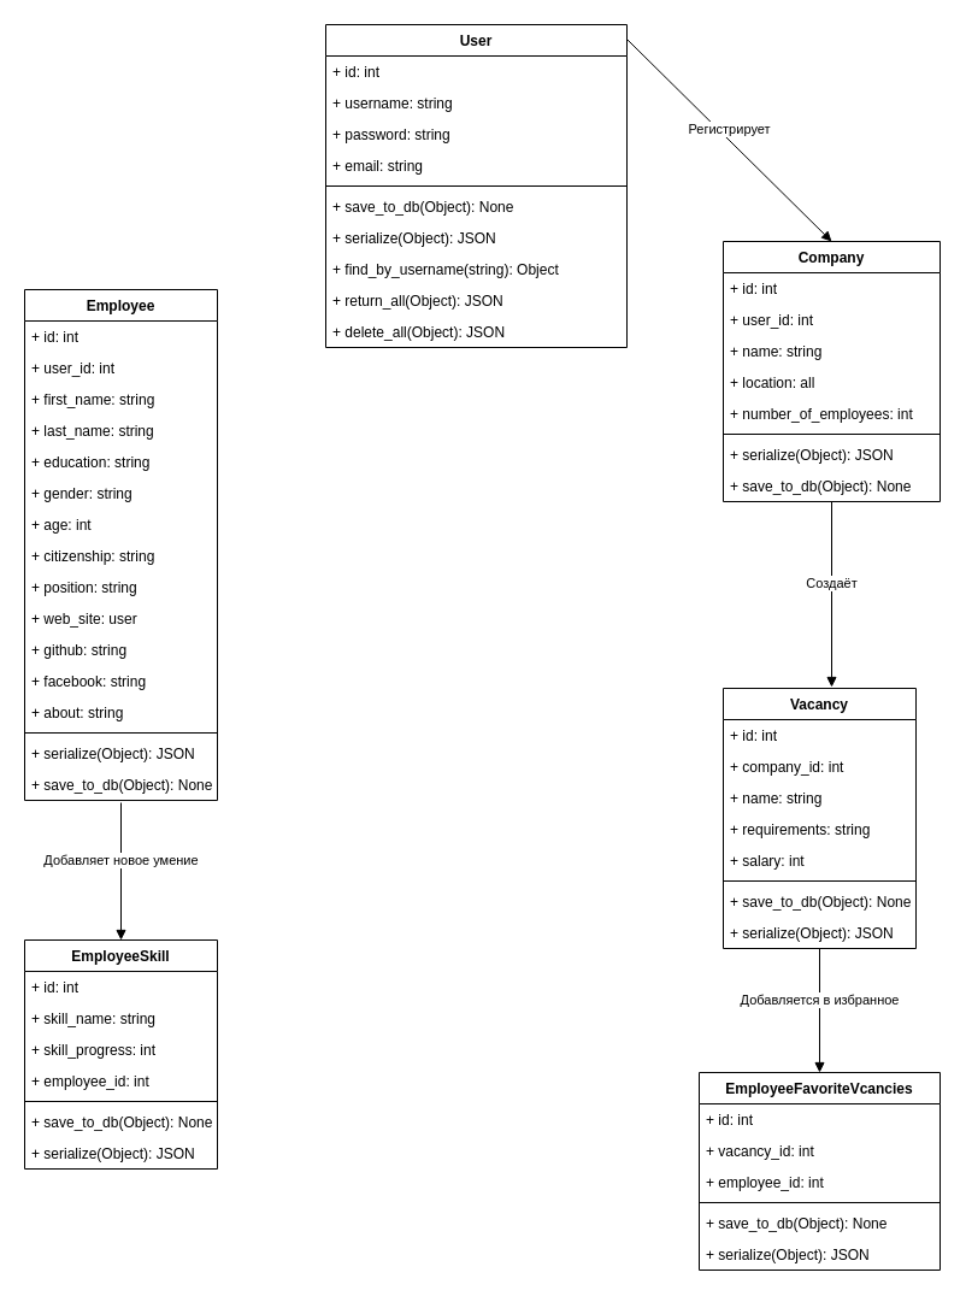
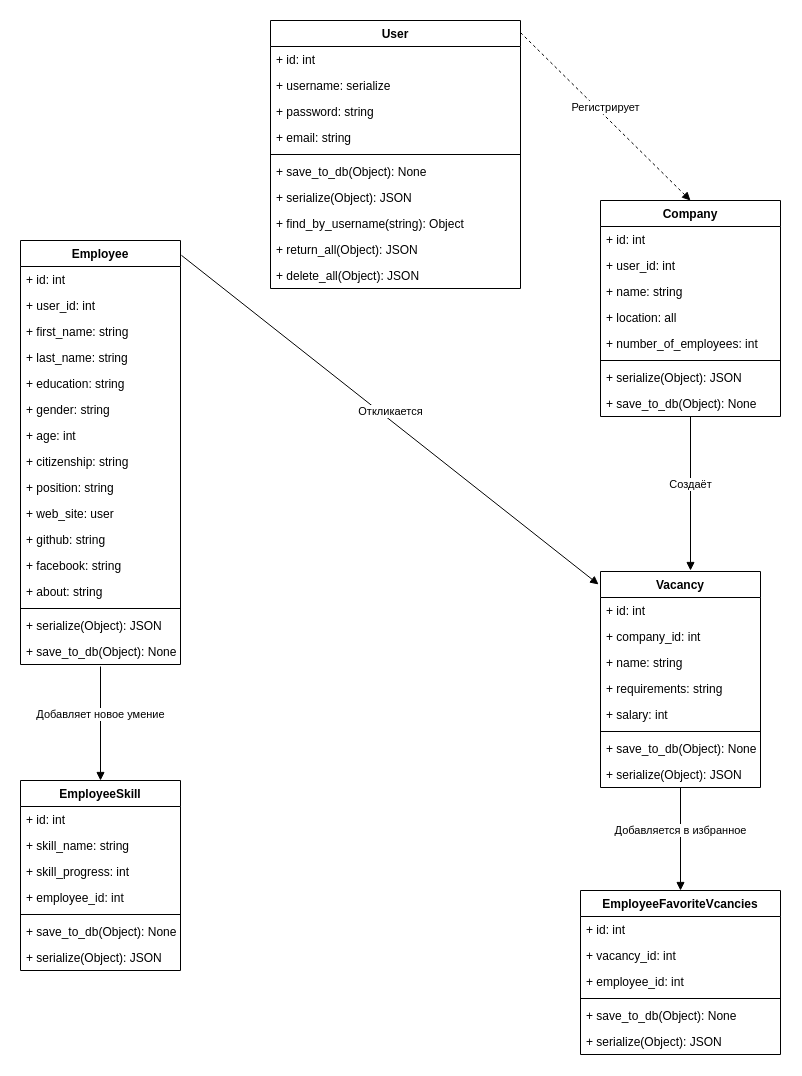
  <mxCell id="0" />
  <mxCell id="1" parent="0" />
  <mxCell id="2" value="Company" style="swimlane;fontStyle=1;align=center;verticalAlign=top;childLayout=stackLayout;horizontal=1;startSize=26;horizontalStack=0;resizeParent=1;resizeParentMax=0;resizeLast=0;collapsible=1;marginBottom=0;" vertex="1" parent="1"><mxGeometry x="600" y="200" width="180" height="216" as="geometry" /></mxCell>
  <mxCell id="3" value="+ id: int" style="text;strokeColor=none;fillColor=none;align=left;verticalAlign=top;spacingLeft=4;spacingRight=4;overflow=hidden;rotatable=0;points=[[0,0.5],[1,0.5]];portConstraint=eastwest;" vertex="1" parent="2"><mxGeometry y="26" width="180" height="26" as="geometry" /></mxCell>
  <mxCell id="4" value="+ user_id: int" style="text;strokeColor=none;fillColor=none;align=left;verticalAlign=top;spacingLeft=4;spacingRight=4;overflow=hidden;rotatable=0;points=[[0,0.5],[1,0.5]];portConstraint=eastwest;" vertex="1" parent="2"><mxGeometry y="52" width="180" height="26" as="geometry" /></mxCell>
  <mxCell id="5" value="+ name: string" style="text;strokeColor=none;fillColor=none;align=left;verticalAlign=top;spacingLeft=4;spacingRight=4;overflow=hidden;rotatable=0;points=[[0,0.5],[1,0.5]];portConstraint=eastwest;" vertex="1" parent="2"><mxGeometry y="78" width="180" height="26" as="geometry" /></mxCell>
  <mxCell id="6" value="+ location: all" style="text;strokeColor=none;fillColor=none;align=left;verticalAlign=top;spacingLeft=4;spacingRight=4;overflow=hidden;rotatable=0;points=[[0,0.5],[1,0.5]];portConstraint=eastwest;" vertex="1" parent="2"><mxGeometry y="104" width="180" height="26" as="geometry" /></mxCell>
  <mxCell id="7" value="+ number_of_employees: int" style="text;strokeColor=none;fillColor=none;align=left;verticalAlign=top;spacingLeft=4;spacingRight=4;overflow=hidden;rotatable=0;points=[[0,0.5],[1,0.5]];portConstraint=eastwest;" vertex="1" parent="2"><mxGeometry y="130" width="180" height="26" as="geometry" /></mxCell>
  <mxCell id="8" value="" style="line;strokeWidth=1;fillColor=none;align=left;verticalAlign=middle;spacingTop=-1;spacingLeft=3;spacingRight=3;rotatable=0;labelPosition=right;points=[];portConstraint=eastwest;" vertex="1" parent="2"><mxGeometry y="156" width="180" height="8" as="geometry" /></mxCell>
  <mxCell id="9" value="+ serialize(Object): JSON" style="text;strokeColor=none;fillColor=none;align=left;verticalAlign=top;spacingLeft=4;spacingRight=4;overflow=hidden;rotatable=0;points=[[0,0.5],[1,0.5]];portConstraint=eastwest;" vertex="1" parent="2"><mxGeometry y="164" width="180" height="26" as="geometry" /></mxCell>
  <mxCell id="10" value="+ save_to_db(Object): None" style="text;strokeColor=none;fillColor=none;align=left;verticalAlign=top;spacingLeft=4;spacingRight=4;overflow=hidden;rotatable=0;points=[[0,0.5],[1,0.5]];portConstraint=eastwest;" vertex="1" parent="2"><mxGeometry y="190" width="180" height="26" as="geometry" /></mxCell>
  <mxCell id="11" value="Employee" style="swimlane;fontStyle=1;align=center;verticalAlign=top;childLayout=stackLayout;horizontal=1;startSize=26;horizontalStack=0;resizeParent=1;resizeParentMax=0;resizeLast=0;collapsible=1;marginBottom=0;" vertex="1" parent="1"><mxGeometry x="20" y="240" width="160" height="424" as="geometry" /></mxCell>
  <mxCell id="12" value="+ id: int" style="text;strokeColor=none;fillColor=none;align=left;verticalAlign=top;spacingLeft=4;spacingRight=4;overflow=hidden;rotatable=0;points=[[0,0.5],[1,0.5]];portConstraint=eastwest;" vertex="1" parent="11"><mxGeometry y="26" width="160" height="26" as="geometry" /></mxCell>
  <mxCell id="13" value="+ user_id: int" style="text;strokeColor=none;fillColor=none;align=left;verticalAlign=top;spacingLeft=4;spacingRight=4;overflow=hidden;rotatable=0;points=[[0,0.5],[1,0.5]];portConstraint=eastwest;" vertex="1" parent="11"><mxGeometry y="52" width="160" height="26" as="geometry" /></mxCell>
  <mxCell id="14" value="+ first_name: string" style="text;strokeColor=none;fillColor=none;align=left;verticalAlign=top;spacingLeft=4;spacingRight=4;overflow=hidden;rotatable=0;points=[[0,0.5],[1,0.5]];portConstraint=eastwest;" vertex="1" parent="11"><mxGeometry y="78" width="160" height="26" as="geometry" /></mxCell>
  <mxCell id="15" value="+ last_name: string" style="text;strokeColor=none;fillColor=none;align=left;verticalAlign=top;spacingLeft=4;spacingRight=4;overflow=hidden;rotatable=0;points=[[0,0.5],[1,0.5]];portConstraint=eastwest;" vertex="1" parent="11"><mxGeometry y="104" width="160" height="26" as="geometry" /></mxCell>
  <mxCell id="16" value="+ education: string" style="text;strokeColor=none;fillColor=none;align=left;verticalAlign=top;spacingLeft=4;spacingRight=4;overflow=hidden;rotatable=0;points=[[0,0.5],[1,0.5]];portConstraint=eastwest;" vertex="1" parent="11"><mxGeometry y="130" width="160" height="26" as="geometry" /></mxCell>
  <mxCell id="17" value="+ gender: string" style="text;strokeColor=none;fillColor=none;align=left;verticalAlign=top;spacingLeft=4;spacingRight=4;overflow=hidden;rotatable=0;points=[[0,0.5],[1,0.5]];portConstraint=eastwest;" vertex="1" parent="11"><mxGeometry y="156" width="160" height="26" as="geometry" /></mxCell>
  <mxCell id="18" value="+ age: int" style="text;strokeColor=none;fillColor=none;align=left;verticalAlign=top;spacingLeft=4;spacingRight=4;overflow=hidden;rotatable=0;points=[[0,0.5],[1,0.5]];portConstraint=eastwest;" vertex="1" parent="11"><mxGeometry y="182" width="160" height="26" as="geometry" /></mxCell>
  <mxCell id="19" value="+ citizenship: string" style="text;strokeColor=none;fillColor=none;align=left;verticalAlign=top;spacingLeft=4;spacingRight=4;overflow=hidden;rotatable=0;points=[[0,0.5],[1,0.5]];portConstraint=eastwest;" vertex="1" parent="11"><mxGeometry y="208" width="160" height="26" as="geometry" /></mxCell>
  <mxCell id="20" value="+ position: string" style="text;strokeColor=none;fillColor=none;align=left;verticalAlign=top;spacingLeft=4;spacingRight=4;overflow=hidden;rotatable=0;points=[[0,0.5],[1,0.5]];portConstraint=eastwest;" vertex="1" parent="11"><mxGeometry y="234" width="160" height="26" as="geometry" /></mxCell>
  <mxCell id="21" value="+ web_site: user" style="text;strokeColor=none;fillColor=none;align=left;verticalAlign=top;spacingLeft=4;spacingRight=4;overflow=hidden;rotatable=0;points=[[0,0.5],[1,0.5]];portConstraint=eastwest;" vertex="1" parent="11"><mxGeometry y="260" width="160" height="26" as="geometry" /></mxCell>
  <mxCell id="22" value="+ github: string" style="text;strokeColor=none;fillColor=none;align=left;verticalAlign=top;spacingLeft=4;spacingRight=4;overflow=hidden;rotatable=0;points=[[0,0.5],[1,0.5]];portConstraint=eastwest;" vertex="1" parent="11"><mxGeometry y="286" width="160" height="26" as="geometry" /></mxCell>
  <mxCell id="23" value="+ facebook: string" style="text;strokeColor=none;fillColor=none;align=left;verticalAlign=top;spacingLeft=4;spacingRight=4;overflow=hidden;rotatable=0;points=[[0,0.5],[1,0.5]];portConstraint=eastwest;" vertex="1" parent="11"><mxGeometry y="312" width="160" height="26" as="geometry" /></mxCell>
  <mxCell id="24" value="+ about: string" style="text;strokeColor=none;fillColor=none;align=left;verticalAlign=top;spacingLeft=4;spacingRight=4;overflow=hidden;rotatable=0;points=[[0,0.5],[1,0.5]];portConstraint=eastwest;" vertex="1" parent="11"><mxGeometry y="338" width="160" height="26" as="geometry" /></mxCell>
  <mxCell id="25" value="" style="line;strokeWidth=1;fillColor=none;align=left;verticalAlign=middle;spacingTop=-1;spacingLeft=3;spacingRight=3;rotatable=0;labelPosition=right;points=[];portConstraint=eastwest;" vertex="1" parent="11"><mxGeometry y="364" width="160" height="8" as="geometry" /></mxCell>
  <mxCell id="26" value="+ serialize(Object): JSON" style="text;strokeColor=none;fillColor=none;align=left;verticalAlign=top;spacingLeft=4;spacingRight=4;overflow=hidden;rotatable=0;points=[[0,0.5],[1,0.5]];portConstraint=eastwest;" vertex="1" parent="11"><mxGeometry y="372" width="160" height="26" as="geometry" /></mxCell>
  <mxCell id="27" value="+ save_to_db(Object): None" style="text;strokeColor=none;fillColor=none;align=left;verticalAlign=top;spacingLeft=4;spacingRight=4;overflow=hidden;rotatable=0;points=[[0,0.5],[1,0.5]];portConstraint=eastwest;" vertex="1" parent="11"><mxGeometry y="398" width="160" height="26" as="geometry" /></mxCell>
  <mxCell id="28" value="EmployeeSkill" style="swimlane;fontStyle=1;align=center;verticalAlign=top;childLayout=stackLayout;horizontal=1;startSize=26;horizontalStack=0;resizeParent=1;resizeParentMax=0;resizeLast=0;collapsible=1;marginBottom=0;" vertex="1" parent="1"><mxGeometry x="20" y="780" width="160" height="190" as="geometry" /></mxCell>
  <mxCell id="29" value="+ id: int" style="text;strokeColor=none;fillColor=none;align=left;verticalAlign=top;spacingLeft=4;spacingRight=4;overflow=hidden;rotatable=0;points=[[0,0.5],[1,0.5]];portConstraint=eastwest;" vertex="1" parent="28"><mxGeometry y="26" width="160" height="26" as="geometry" /></mxCell>
  <mxCell id="30" value="+ skill_name: string" style="text;strokeColor=none;fillColor=none;align=left;verticalAlign=top;spacingLeft=4;spacingRight=4;overflow=hidden;rotatable=0;points=[[0,0.5],[1,0.5]];portConstraint=eastwest;" vertex="1" parent="28"><mxGeometry y="52" width="160" height="26" as="geometry" /></mxCell>
  <mxCell id="31" value="+ skill_progress: int" style="text;strokeColor=none;fillColor=none;align=left;verticalAlign=top;spacingLeft=4;spacingRight=4;overflow=hidden;rotatable=0;points=[[0,0.5],[1,0.5]];portConstraint=eastwest;" vertex="1" parent="28"><mxGeometry y="78" width="160" height="26" as="geometry" /></mxCell>
  <mxCell id="32" value="+ employee_id: int" style="text;strokeColor=none;fillColor=none;align=left;verticalAlign=top;spacingLeft=4;spacingRight=4;overflow=hidden;rotatable=0;points=[[0,0.5],[1,0.5]];portConstraint=eastwest;" vertex="1" parent="28"><mxGeometry y="104" width="160" height="26" as="geometry" /></mxCell>
  <mxCell id="33" value="" style="line;strokeWidth=1;fillColor=none;align=left;verticalAlign=middle;spacingTop=-1;spacingLeft=3;spacingRight=3;rotatable=0;labelPosition=right;points=[];portConstraint=eastwest;" vertex="1" parent="28"><mxGeometry y="130" width="160" height="8" as="geometry" /></mxCell>
  <mxCell id="34" value="+ save_to_db(Object): None" style="text;strokeColor=none;fillColor=none;align=left;verticalAlign=top;spacingLeft=4;spacingRight=4;overflow=hidden;rotatable=0;points=[[0,0.5],[1,0.5]];portConstraint=eastwest;" vertex="1" parent="28"><mxGeometry y="138" width="160" height="26" as="geometry" /></mxCell>
  <mxCell id="35" value="+ serialize(Object): JSON" style="text;strokeColor=none;fillColor=none;align=left;verticalAlign=top;spacingLeft=4;spacingRight=4;overflow=hidden;rotatable=0;points=[[0,0.5],[1,0.5]];portConstraint=eastwest;" vertex="1" parent="28"><mxGeometry y="164" width="160" height="26" as="geometry" /></mxCell>
  <mxCell id="36" value="Vacancy" style="swimlane;fontStyle=1;align=center;verticalAlign=top;childLayout=stackLayout;horizontal=1;startSize=26;horizontalStack=0;resizeParent=1;resizeParentMax=0;resizeLast=0;collapsible=1;marginBottom=0;" vertex="1" parent="1"><mxGeometry x="600" y="571" width="160" height="216" as="geometry" /></mxCell>
  <mxCell id="37" value="+ id: int" style="text;strokeColor=none;fillColor=none;align=left;verticalAlign=top;spacingLeft=4;spacingRight=4;overflow=hidden;rotatable=0;points=[[0,0.5],[1,0.5]];portConstraint=eastwest;" vertex="1" parent="36"><mxGeometry y="26" width="160" height="26" as="geometry" /></mxCell>
  <mxCell id="38" value="+ company_id: int" style="text;strokeColor=none;fillColor=none;align=left;verticalAlign=top;spacingLeft=4;spacingRight=4;overflow=hidden;rotatable=0;points=[[0,0.5],[1,0.5]];portConstraint=eastwest;" vertex="1" parent="36"><mxGeometry y="52" width="160" height="26" as="geometry" /></mxCell>
  <mxCell id="39" value="+ name: string" style="text;strokeColor=none;fillColor=none;align=left;verticalAlign=top;spacingLeft=4;spacingRight=4;overflow=hidden;rotatable=0;points=[[0,0.5],[1,0.5]];portConstraint=eastwest;" vertex="1" parent="36"><mxGeometry y="78" width="160" height="26" as="geometry" /></mxCell>
  <mxCell id="40" value="+ requirements: string" style="text;strokeColor=none;fillColor=none;align=left;verticalAlign=top;spacingLeft=4;spacingRight=4;overflow=hidden;rotatable=0;points=[[0,0.5],[1,0.5]];portConstraint=eastwest;" vertex="1" parent="36"><mxGeometry y="104" width="160" height="26" as="geometry" /></mxCell>
  <mxCell id="41" value="+ salary: int" style="text;strokeColor=none;fillColor=none;align=left;verticalAlign=top;spacingLeft=4;spacingRight=4;overflow=hidden;rotatable=0;points=[[0,0.5],[1,0.5]];portConstraint=eastwest;" vertex="1" parent="36"><mxGeometry y="130" width="160" height="26" as="geometry" /></mxCell>
  <mxCell id="42" value="" style="line;strokeWidth=1;fillColor=none;align=left;verticalAlign=middle;spacingTop=-1;spacingLeft=3;spacingRight=3;rotatable=0;labelPosition=right;points=[];portConstraint=eastwest;" vertex="1" parent="36"><mxGeometry y="156" width="160" height="8" as="geometry" /></mxCell>
  <mxCell id="43" value="+ save_to_db(Object): None" style="text;strokeColor=none;fillColor=none;align=left;verticalAlign=top;spacingLeft=4;spacingRight=4;overflow=hidden;rotatable=0;points=[[0,0.5],[1,0.5]];portConstraint=eastwest;" vertex="1" parent="36"><mxGeometry y="164" width="160" height="26" as="geometry" /></mxCell>
  <mxCell id="44" value="+ serialize(Object): JSON" style="text;strokeColor=none;fillColor=none;align=left;verticalAlign=top;spacingLeft=4;spacingRight=4;overflow=hidden;rotatable=0;points=[[0,0.5],[1,0.5]];portConstraint=eastwest;" vertex="1" parent="36"><mxGeometry y="190" width="160" height="26" as="geometry" /></mxCell>
  <mxCell id="45" value="EmployeeFavoriteVcancies" style="swimlane;fontStyle=1;align=center;verticalAlign=top;childLayout=stackLayout;horizontal=1;startSize=26;horizontalStack=0;resizeParent=1;resizeParentMax=0;resizeLast=0;collapsible=1;marginBottom=0;" vertex="1" parent="1"><mxGeometry x="580" y="890" width="200" height="164" as="geometry" /></mxCell>
  <mxCell id="46" value="+ id: int" style="text;strokeColor=none;fillColor=none;align=left;verticalAlign=top;spacingLeft=4;spacingRight=4;overflow=hidden;rotatable=0;points=[[0,0.5],[1,0.5]];portConstraint=eastwest;" vertex="1" parent="45"><mxGeometry y="26" width="200" height="26" as="geometry" /></mxCell>
  <mxCell id="47" value="+ vacancy_id: int" style="text;strokeColor=none;fillColor=none;align=left;verticalAlign=top;spacingLeft=4;spacingRight=4;overflow=hidden;rotatable=0;points=[[0,0.5],[1,0.5]];portConstraint=eastwest;" vertex="1" parent="45"><mxGeometry y="52" width="200" height="26" as="geometry" /></mxCell>
  <mxCell id="48" value="+ employee_id: int" style="text;strokeColor=none;fillColor=none;align=left;verticalAlign=top;spacingLeft=4;spacingRight=4;overflow=hidden;rotatable=0;points=[[0,0.5],[1,0.5]];portConstraint=eastwest;" vertex="1" parent="45"><mxGeometry y="78" width="200" height="26" as="geometry" /></mxCell>
  <mxCell id="49" value="" style="line;strokeWidth=1;fillColor=none;align=left;verticalAlign=middle;spacingTop=-1;spacingLeft=3;spacingRight=3;rotatable=0;labelPosition=right;points=[];portConstraint=eastwest;" vertex="1" parent="45"><mxGeometry y="104" width="200" height="8" as="geometry" /></mxCell>
  <mxCell id="50" value="+ save_to_db(Object): None" style="text;strokeColor=none;fillColor=none;align=left;verticalAlign=top;spacingLeft=4;spacingRight=4;overflow=hidden;rotatable=0;points=[[0,0.5],[1,0.5]];portConstraint=eastwest;" vertex="1" parent="45"><mxGeometry y="112" width="200" height="26" as="geometry" /></mxCell>
  <mxCell id="51" value="+ serialize(Object): JSON" style="text;strokeColor=none;fillColor=none;align=left;verticalAlign=top;spacingLeft=4;spacingRight=4;overflow=hidden;rotatable=0;points=[[0,0.5],[1,0.5]];portConstraint=eastwest;" vertex="1" parent="45"><mxGeometry y="138" width="200" height="26" as="geometry" /></mxCell>
  <mxCell id="52" value="User" style="swimlane;fontStyle=1;align=center;verticalAlign=top;childLayout=stackLayout;horizontal=1;startSize=26;horizontalStack=0;resizeParent=1;resizeParentMax=0;resizeLast=0;collapsible=1;marginBottom=0;" vertex="1" parent="1"><mxGeometry x="270" y="20" width="250" height="268" as="geometry" /></mxCell>
  <mxCell id="53" value="+ id: int" style="text;strokeColor=none;fillColor=none;align=left;verticalAlign=top;spacingLeft=4;spacingRight=4;overflow=hidden;rotatable=0;points=[[0,0.5],[1,0.5]];portConstraint=eastwest;" vertex="1" parent="52"><mxGeometry y="26" width="250" height="26" as="geometry" /></mxCell>
- <mxCell id="54" value="+ username: string" style="text;strokeColor=none;fillColor=none;align=left;verticalAlign=top;spacingLeft=4;spacingRight=4;overflow=hidden;rotatable=0;points=[[0,0.5],[1,0.5]];portConstraint=eastwest;" vertex="1" parent="52"><mxGeometry y="52" width="250" height="26" as="geometry" /></mxCell>
+ <mxCell id="54" value="+ username: serialize" style="text;strokeColor=none;fillColor=none;align=left;verticalAlign=top;spacingLeft=4;spacingRight=4;overflow=hidden;rotatable=0;points=[[0,0.5],[1,0.5]];portConstraint=eastwest;" vertex="1" parent="52"><mxGeometry y="52" width="250" height="26" as="geometry" /></mxCell>
  <mxCell id="55" value="+ password: string" style="text;strokeColor=none;fillColor=none;align=left;verticalAlign=top;spacingLeft=4;spacingRight=4;overflow=hidden;rotatable=0;points=[[0,0.5],[1,0.5]];portConstraint=eastwest;" vertex="1" parent="52"><mxGeometry y="78" width="250" height="26" as="geometry" /></mxCell>
  <mxCell id="56" value="+ email: string" style="text;strokeColor=none;fillColor=none;align=left;verticalAlign=top;spacingLeft=4;spacingRight=4;overflow=hidden;rotatable=0;points=[[0,0.5],[1,0.5]];portConstraint=eastwest;" vertex="1" parent="52"><mxGeometry y="104" width="250" height="26" as="geometry" /></mxCell>
  <mxCell id="57" value="" style="line;strokeWidth=1;fillColor=none;align=left;verticalAlign=middle;spacingTop=-1;spacingLeft=3;spacingRight=3;rotatable=0;labelPosition=right;points=[];portConstraint=eastwest;" vertex="1" parent="52"><mxGeometry y="130" width="250" height="8" as="geometry" /></mxCell>
  <mxCell id="58" value="+ save_to_db(Object): None" style="text;strokeColor=none;fillColor=none;align=left;verticalAlign=top;spacingLeft=4;spacingRight=4;overflow=hidden;rotatable=0;points=[[0,0.5],[1,0.5]];portConstraint=eastwest;" vertex="1" parent="52"><mxGeometry y="138" width="250" height="26" as="geometry" /></mxCell>
  <mxCell id="59" value="+ serialize(Object): JSON" style="text;strokeColor=none;fillColor=none;align=left;verticalAlign=top;spacingLeft=4;spacingRight=4;overflow=hidden;rotatable=0;points=[[0,0.5],[1,0.5]];portConstraint=eastwest;" vertex="1" parent="52"><mxGeometry y="164" width="250" height="26" as="geometry" /></mxCell>
  <mxCell id="60" value="+ find_by_username(string): Object" style="text;strokeColor=none;fillColor=none;align=left;verticalAlign=top;spacingLeft=4;spacingRight=4;overflow=hidden;rotatable=0;points=[[0,0.5],[1,0.5]];portConstraint=eastwest;" vertex="1" parent="52"><mxGeometry y="190" width="250" height="26" as="geometry" /></mxCell>
  <mxCell id="61" value="+ return_all(Object): JSON" style="text;strokeColor=none;fillColor=none;align=left;verticalAlign=top;spacingLeft=4;spacingRight=4;overflow=hidden;rotatable=0;points=[[0,0.5],[1,0.5]];portConstraint=eastwest;" vertex="1" parent="52"><mxGeometry y="216" width="250" height="26" as="geometry" /></mxCell>
  <mxCell id="62" value="+ delete_all(Object): JSON" style="text;strokeColor=none;fillColor=none;align=left;verticalAlign=top;spacingLeft=4;spacingRight=4;overflow=hidden;rotatable=0;points=[[0,0.5],[1,0.5]];portConstraint=eastwest;" vertex="1" parent="52"><mxGeometry y="242" width="250" height="26" as="geometry" /></mxCell>
- <mxCell id="63" value="Регистрирует" style="html=1;verticalAlign=bottom;endArrow=block;exitX=1;exitY=0.045;exitDx=0;exitDy=0;exitPerimeter=0;entryX=0.5;entryY=0;entryDx=0;entryDy=0;" edge="1" parent="1" source="52" target="2"><mxGeometry width="80" relative="1" as="geometry"><mxPoint x="430" y="370" as="sourcePoint" /><mxPoint x="510" y="370" as="targetPoint" /></mxGeometry></mxCell>
+ <mxCell id="63" value="Регистрирует" style="html=1;verticalAlign=bottom;endArrow=block;exitX=1;exitY=0.045;exitDx=0;exitDy=0;exitPerimeter=0;entryX=0.5;entryY=0;entryDx=0;entryDy=0;dashed=1;" edge="1" parent="1" source="52" target="2"><mxGeometry width="80" relative="1" as="geometry"><mxPoint x="430" y="370" as="sourcePoint" /><mxPoint x="510" y="370" as="targetPoint" /></mxGeometry></mxCell>
  <mxCell id="64" value="Создаёт" style="html=1;verticalAlign=bottom;endArrow=block;" edge="1" parent="1" source="10"><mxGeometry width="80" relative="1" as="geometry"><mxPoint x="610" y="510" as="sourcePoint" /><mxPoint x="690" y="570" as="targetPoint" /></mxGeometry></mxCell>
+ <mxCell id="65" value="Откликается" style="html=1;verticalAlign=bottom;endArrow=block;exitX=1.006;exitY=0.035;exitDx=0;exitDy=0;exitPerimeter=0;entryX=-0.012;entryY=0.06;entryDx=0;entryDy=0;entryPerimeter=0;" edge="1" parent="1" source="11" target="36"><mxGeometry width="80" relative="1" as="geometry"><mxPoint x="430" y="690" as="sourcePoint" /><mxPoint x="510" y="690" as="targetPoint" /></mxGeometry></mxCell>
  <mxCell id="66" value="Добавляется в избранное" style="html=1;verticalAlign=bottom;endArrow=block;entryX=0.5;entryY=0;entryDx=0;entryDy=0;exitX=0.5;exitY=1;exitDx=0;exitDy=0;exitPerimeter=0;" edge="1" parent="1" source="44" target="45"><mxGeometry width="80" relative="1" as="geometry"><mxPoint x="430" y="690" as="sourcePoint" /><mxPoint x="510" y="690" as="targetPoint" /></mxGeometry></mxCell>
  <mxCell id="67" value="Добавляет новое умение" style="html=1;verticalAlign=bottom;endArrow=block;entryX=0.5;entryY=0;entryDx=0;entryDy=0;" edge="1" parent="1" target="28"><mxGeometry width="80" relative="1" as="geometry"><mxPoint x="100" y="666" as="sourcePoint" /><mxPoint x="510" y="630" as="targetPoint" /></mxGeometry></mxCell>
